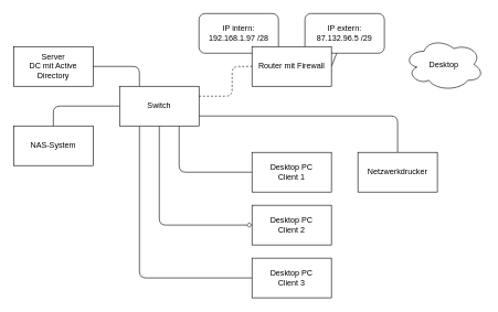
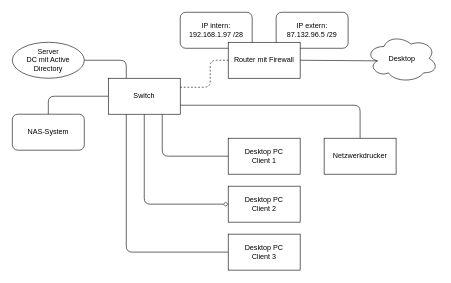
  <mxCell id="0" />
  <mxCell id="1" parent="0" />
  <mxCell id="2" value="IP intern:&lt;br&gt;192.168.1.97 /28" style="rounded=1;whiteSpace=wrap;html=1;" vertex="1" parent="1"><mxGeometry x="300" y="20" width="120" height="60" as="geometry" /></mxCell>
  <mxCell id="3" value="IP extern:&lt;br&gt;87.132.96.5 /29" style="rounded=1;whiteSpace=wrap;html=1;" vertex="1" parent="1"><mxGeometry x="460" y="20" width="120" height="60" as="geometry" /></mxCell>
  <mxCell id="4" style="edgeStyle=none;html=1;exitX=1;exitY=0.5;exitDx=0;exitDy=0;entryX=0.25;entryY=0;entryDx=0;entryDy=0;endArrow=none;endFill=0;" edge="1" parent="1" source="5" target="12"><mxGeometry relative="1" as="geometry"><Array as="points"><mxPoint x="210" y="100" /></Array></mxGeometry></mxCell>
- <mxCell id="5" value="Server&lt;br&gt;DC mit Active Directory" style="rounded=0;whiteSpace=wrap;html=1;" vertex="1" parent="1"><mxGeometry x="20" y="70" width="120" height="60" as="geometry" /></mxCell>
+ <mxCell id="5" value="Server&lt;br&gt;DC mit Active Directory" style="ellipse;whiteSpace=wrap;html=1;" vertex="1" parent="1"><mxGeometry x="20" y="70" width="120" height="60" as="geometry" /></mxCell>
  <mxCell id="6" value="" style="edgeStyle=none;html=1;endArrow=none;endFill=0;entryX=0;entryY=0.5;entryDx=0;entryDy=0;" edge="1" parent="1" source="7" target="12"><mxGeometry relative="1" as="geometry"><Array as="points"><mxPoint x="80" y="160" /></Array></mxGeometry></mxCell>
- <mxCell id="7" value="NAS-System" style="rounded=0;whiteSpace=wrap;html=1;" vertex="1" parent="1"><mxGeometry x="20" y="190" width="120" height="60" as="geometry" /></mxCell>
+ <mxCell id="7" value="NAS-System" style="whiteSpace=wrap;html=1;rounded=1;" vertex="1" parent="1"><mxGeometry x="20" y="190" width="120" height="60" as="geometry" /></mxCell>
  <mxCell id="8" style="edgeStyle=none;html=1;exitX=0.75;exitY=1;exitDx=0;exitDy=0;entryX=0;entryY=0.5;entryDx=0;entryDy=0;endArrow=none;endFill=0;" edge="1" parent="1" source="12" target="16"><mxGeometry relative="1" as="geometry"><Array as="points"><mxPoint x="270" y="260" /></Array></mxGeometry></mxCell>
  <mxCell id="9" style="edgeStyle=none;html=1;exitX=0.5;exitY=1;exitDx=0;exitDy=0;entryX=0;entryY=0.5;entryDx=0;entryDy=0;endArrow=diamond;endFill=0;" edge="1" parent="1" source="12" target="17"><mxGeometry relative="1" as="geometry"><Array as="points"><mxPoint x="240" y="340" /></Array></mxGeometry></mxCell>
  <mxCell id="10" style="edgeStyle=none;html=1;exitX=0.25;exitY=1;exitDx=0;exitDy=0;entryX=0;entryY=0.5;entryDx=0;entryDy=0;endArrow=none;endFill=0;" edge="1" parent="1" source="12" target="18"><mxGeometry relative="1" as="geometry"><Array as="points"><mxPoint x="210" y="420" /></Array></mxGeometry></mxCell>
  <mxCell id="11" style="edgeStyle=none;html=1;exitX=1;exitY=0.75;exitDx=0;exitDy=0;entryX=0.5;entryY=0;entryDx=0;entryDy=0;endArrow=none;endFill=0;" edge="1" parent="1" source="12" target="19"><mxGeometry relative="1" as="geometry"><Array as="points"><mxPoint x="600" y="175" /></Array></mxGeometry></mxCell>
  <mxCell id="12" value="Switch" style="rounded=0;whiteSpace=wrap;html=1;" vertex="1" parent="1"><mxGeometry x="180" y="130" width="120" height="60" as="geometry" /></mxCell>
- <mxCell id="13" style="edgeStyle=none;html=1;exitX=1;exitY=0.5;exitDx=0;exitDy=0;endArrow=none;endFill=0;" edge="1" parent="1" source="14" target="3"><mxGeometry relative="1" as="geometry" /></mxCell>
+ <mxCell id="13" style="edgeStyle=none;html=1;exitX=1;exitY=0.5;exitDx=0;exitDy=0;entryX=0.16;entryY=0.55;entryDx=0;entryDy=0;entryPerimeter=0;endArrow=none;endFill=0;" edge="1" parent="1" source="14" target="15"><mxGeometry relative="1" as="geometry" /></mxCell>
  <mxCell id="14" value="Router mit Firewall" style="rounded=0;whiteSpace=wrap;html=1;" vertex="1" parent="1"><mxGeometry x="380" y="70" width="120" height="60" as="geometry" /></mxCell>
  <mxCell id="15" value="Desktop" style="ellipse;shape=cloud;whiteSpace=wrap;html=1;" vertex="1" parent="1"><mxGeometry x="610" y="57" width="120" height="80" as="geometry" /></mxCell>
  <mxCell id="16" value="Desktop PC&lt;br&gt;Client 1" style="rounded=0;whiteSpace=wrap;html=1;" vertex="1" parent="1"><mxGeometry x="380" y="230" width="120" height="60" as="geometry" /></mxCell>
  <mxCell id="17" value="Desktop PC&lt;br&gt;Client 2" style="rounded=0;whiteSpace=wrap;html=1;" vertex="1" parent="1"><mxGeometry x="380" y="310" width="120" height="60" as="geometry" /></mxCell>
  <mxCell id="18" value="Desktop PC&lt;br&gt;Client 3" style="rounded=0;whiteSpace=wrap;html=1;" vertex="1" parent="1"><mxGeometry x="380" y="390" width="120" height="60" as="geometry" /></mxCell>
  <mxCell id="19" value="Netzwerkdrucker" style="rounded=0;whiteSpace=wrap;html=1;" vertex="1" parent="1"><mxGeometry x="540" y="230" width="120" height="60" as="geometry" /></mxCell>
  <mxCell id="20" value="" style="endArrow=none;html=1;entryX=0;entryY=0.5;entryDx=0;entryDy=0;exitX=1;exitY=0.25;exitDx=0;exitDy=0;dashed=1;" edge="1" parent="1" source="12" target="14"><mxGeometry width="50" height="50" relative="1" as="geometry"><mxPoint x="370" y="310" as="sourcePoint" /><mxPoint x="420" y="260" as="targetPoint" /><Array as="points"><mxPoint x="350" y="145" /><mxPoint x="350" y="100" /></Array></mxGeometry></mxCell>
